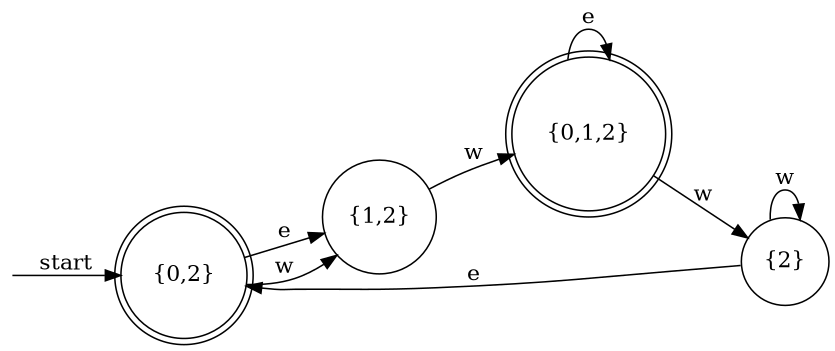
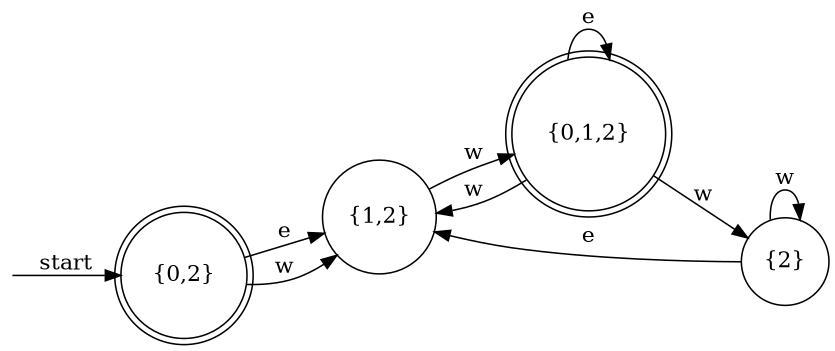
  digraph {
    rankdir=LR
    node [shape=doublecircle]
    __start [shape=point style=invis]
    "{0,2}"
    "{1,2}" [shape=circle]
    "{0,1,2}"
    "{2}" [shape=circle]
    __start -> "{0,2}" [label=start]
    "{0,2}" -> "{1,2}" [label=e]
    "{0,2}" -> "{1,2}" [label=w]
    "{1,2}" -> "{0,1,2}" [label=w]
+   "{0,1,2}" -> "{1,2}" [label=w]
    "{0,1,2}" -> "{0,1,2}" [label=e]
    "{0,1,2}" -> "{2}" [label=w]
-   "{2}" -> "{0,2}" [label=e]
+   "{2}" -> "{1,2}" [label=e]
    "{2}" -> "{2}" [label=w]
  }
